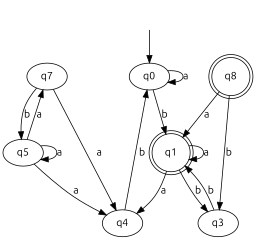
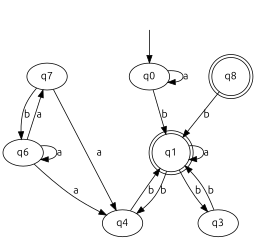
  digraph {
    fontname=Ubuntu
    node [fontname=Ubuntu]
    edge [fontname=Ubuntu]
    start [style=invis]
    q0
    q1 [shape=doublecircle]
    q4
    q3
    n6 [label=q8 shape=doublecircle]
    n7 [label=q7]
-   q6 [label=q5]
+   q6
    start -> q0
    q0 -> q0 [label=a]
    q0 -> q1 [label=b]
    q1 -> q1 [label=a]
-   q1 -> q4 [label=a]
+   q1 -> q4 [label=b]
    q1 -> q3 [label=b]
-   q4 -> q0 [label=b]
+   q4 -> q1 [label=b]
    q3 -> q1 [label=b]
-   n6 -> q1 [label=a]
-   n6 -> q3 [label=b]
+   n6 -> q1 [label=b]
    n7 -> q4 [label=a]
    n7 -> q6 [label=b]
    q6 -> q4 [label=a]
    q6 -> n7 [label=a]
    q6 -> q6 [label=a]
  }
